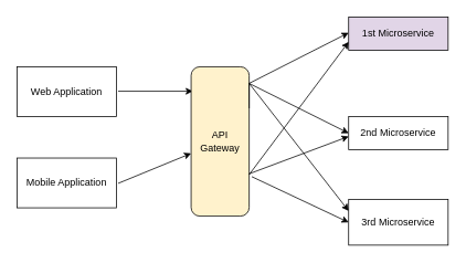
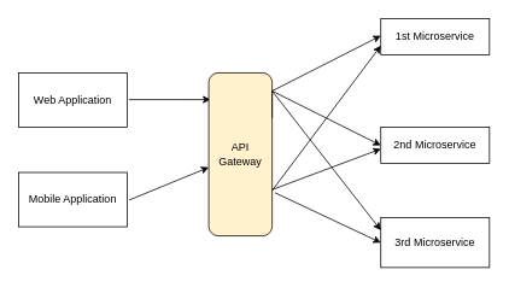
  <mxCell id="0" />
  <mxCell id="1" parent="0" />
  <mxCell id="2" value="Web Application" style="rounded=0;whiteSpace=wrap;html=1;" parent="1" vertex="1"><mxGeometry x="20" y="80" width="120" height="60" as="geometry" /></mxCell>
  <mxCell id="3" value="Mobile Application" style="rounded=0;whiteSpace=wrap;html=1;" parent="1" vertex="1"><mxGeometry x="20" y="190" width="120" height="60" as="geometry" /></mxCell>
  <mxCell id="4" value="" style="endArrow=classic;html=1;rounded=0;" parent="1" edge="1"><mxGeometry width="50" height="50" relative="1" as="geometry"><mxPoint x="142" y="109.5" as="sourcePoint" /><mxPoint x="232" y="109.5" as="targetPoint" /></mxGeometry></mxCell>
  <mxCell id="5" value="" style="endArrow=classic;html=1;rounded=0;" parent="1" edge="1" target="6"><mxGeometry width="50" height="50" relative="1" as="geometry"><mxPoint x="142" y="220.5" as="sourcePoint" /><mxPoint x="232" y="220.5" as="targetPoint" /></mxGeometry></mxCell>
  <mxCell id="6" value="API Gateway" style="rounded=1;whiteSpace=wrap;html=1;fillColor=#fff2cc;" parent="1" vertex="1"><mxGeometry x="230" y="80" width="70" height="180" as="geometry" /></mxCell>
- <mxCell id="7" value="1st Microservice" style="rounded=0;whiteSpace=wrap;html=1;fillColor=#e1d5e7;" parent="1" vertex="1"><mxGeometry x="420" y="20" width="120" height="40" as="geometry" /></mxCell>
+ <mxCell id="7" value="1st Microservice" style="rounded=0;whiteSpace=wrap;html=1;" parent="1" vertex="1"><mxGeometry x="420" y="20" width="120" height="40" as="geometry" /></mxCell>
  <mxCell id="8" value="2nd Microservice" style="rounded=0;whiteSpace=wrap;html=1;" parent="1" vertex="1"><mxGeometry x="420" y="140" width="120" height="40" as="geometry" /></mxCell>
  <mxCell id="9" value="3rd Microservice" style="rounded=0;whiteSpace=wrap;html=1;" parent="1" vertex="1"><mxGeometry x="420" y="240" width="120" height="55" as="geometry" /></mxCell>
  <mxCell id="10" value="" style="endArrow=classic;html=1;rounded=0;entryX=0;entryY=0.75;entryDx=0;entryDy=0;" parent="1" edge="1"><mxGeometry width="50" height="50" relative="1" as="geometry"><mxPoint x="300" y="100" as="sourcePoint" /><mxPoint x="420" y="39" as="targetPoint" /></mxGeometry></mxCell>
  <mxCell id="11" value="" style="endArrow=classic;html=1;rounded=0;entryX=0;entryY=0.5;entryDx=0;entryDy=0;" parent="1" target="8" edge="1"><mxGeometry width="50" height="50" relative="1" as="geometry"><mxPoint x="300" y="130" as="sourcePoint" /><mxPoint x="420" y="70" as="targetPoint" /><Array as="points"><mxPoint x="300" y="100" /></Array></mxGeometry></mxCell>
  <mxCell id="12" value="" style="endArrow=classic;html=1;rounded=0;entryX=0;entryY=0.25;entryDx=0;entryDy=0;" parent="1" target="9" edge="1"><mxGeometry width="50" height="50" relative="1" as="geometry"><mxPoint x="300" y="100" as="sourcePoint" /><mxPoint x="400" y="160" as="targetPoint" /></mxGeometry></mxCell>
  <mxCell id="13" value="" style="endArrow=classic;html=1;rounded=0;entryX=0;entryY=0.75;entryDx=0;entryDy=0;" parent="1" target="7" edge="1"><mxGeometry width="50" height="50" relative="1" as="geometry"><mxPoint x="300" y="210" as="sourcePoint" /><mxPoint x="420" y="200" as="targetPoint" /></mxGeometry></mxCell>
  <mxCell id="14" value="" style="endArrow=classic;html=1;rounded=0;exitX=1;exitY=0.75;exitDx=0;exitDy=0;entryX=0;entryY=0.5;entryDx=0;entryDy=0;" parent="1" edge="1"><mxGeometry width="50" height="50" relative="1" as="geometry"><mxPoint x="300" y="209" as="sourcePoint" /><mxPoint x="420" y="164" as="targetPoint" /></mxGeometry></mxCell>
  <mxCell id="15" value="" style="endArrow=classic;html=1;rounded=0;exitX=1.045;exitY=0.374;exitDx=0;exitDy=0;entryX=0;entryY=0.5;entryDx=0;entryDy=0;exitPerimeter=0;" parent="1" target="9" edge="1"><mxGeometry width="50" height="50" relative="1" as="geometry"><mxPoint x="303.15" y="212.44" as="sourcePoint" /><mxPoint x="430" y="215" as="targetPoint" /></mxGeometry></mxCell>
